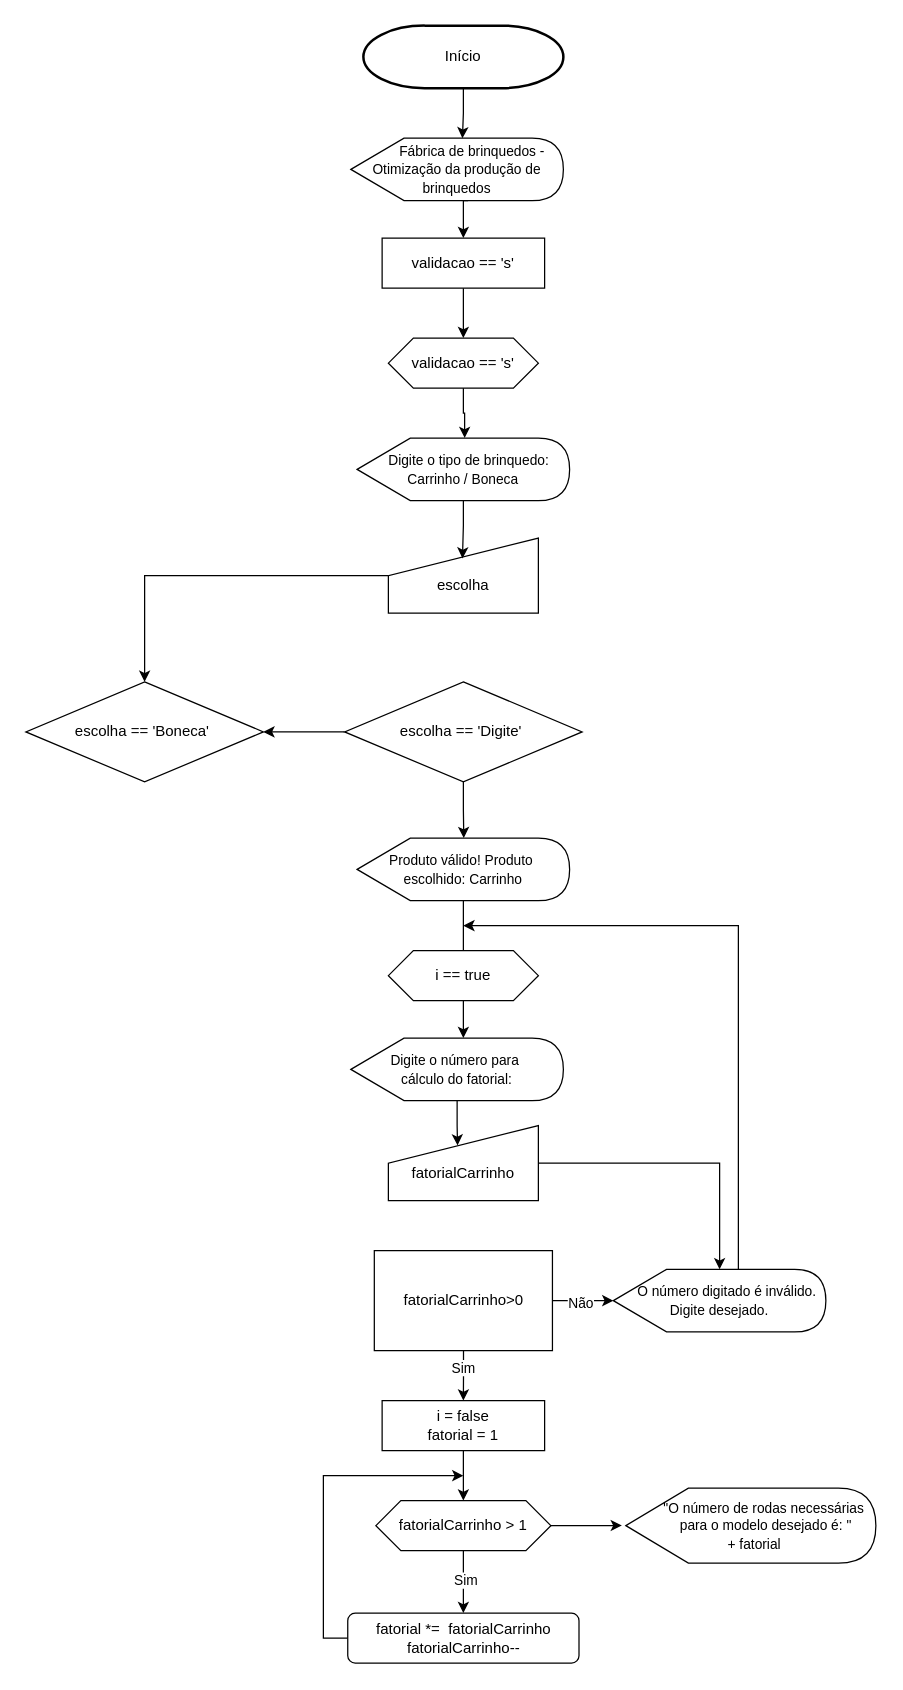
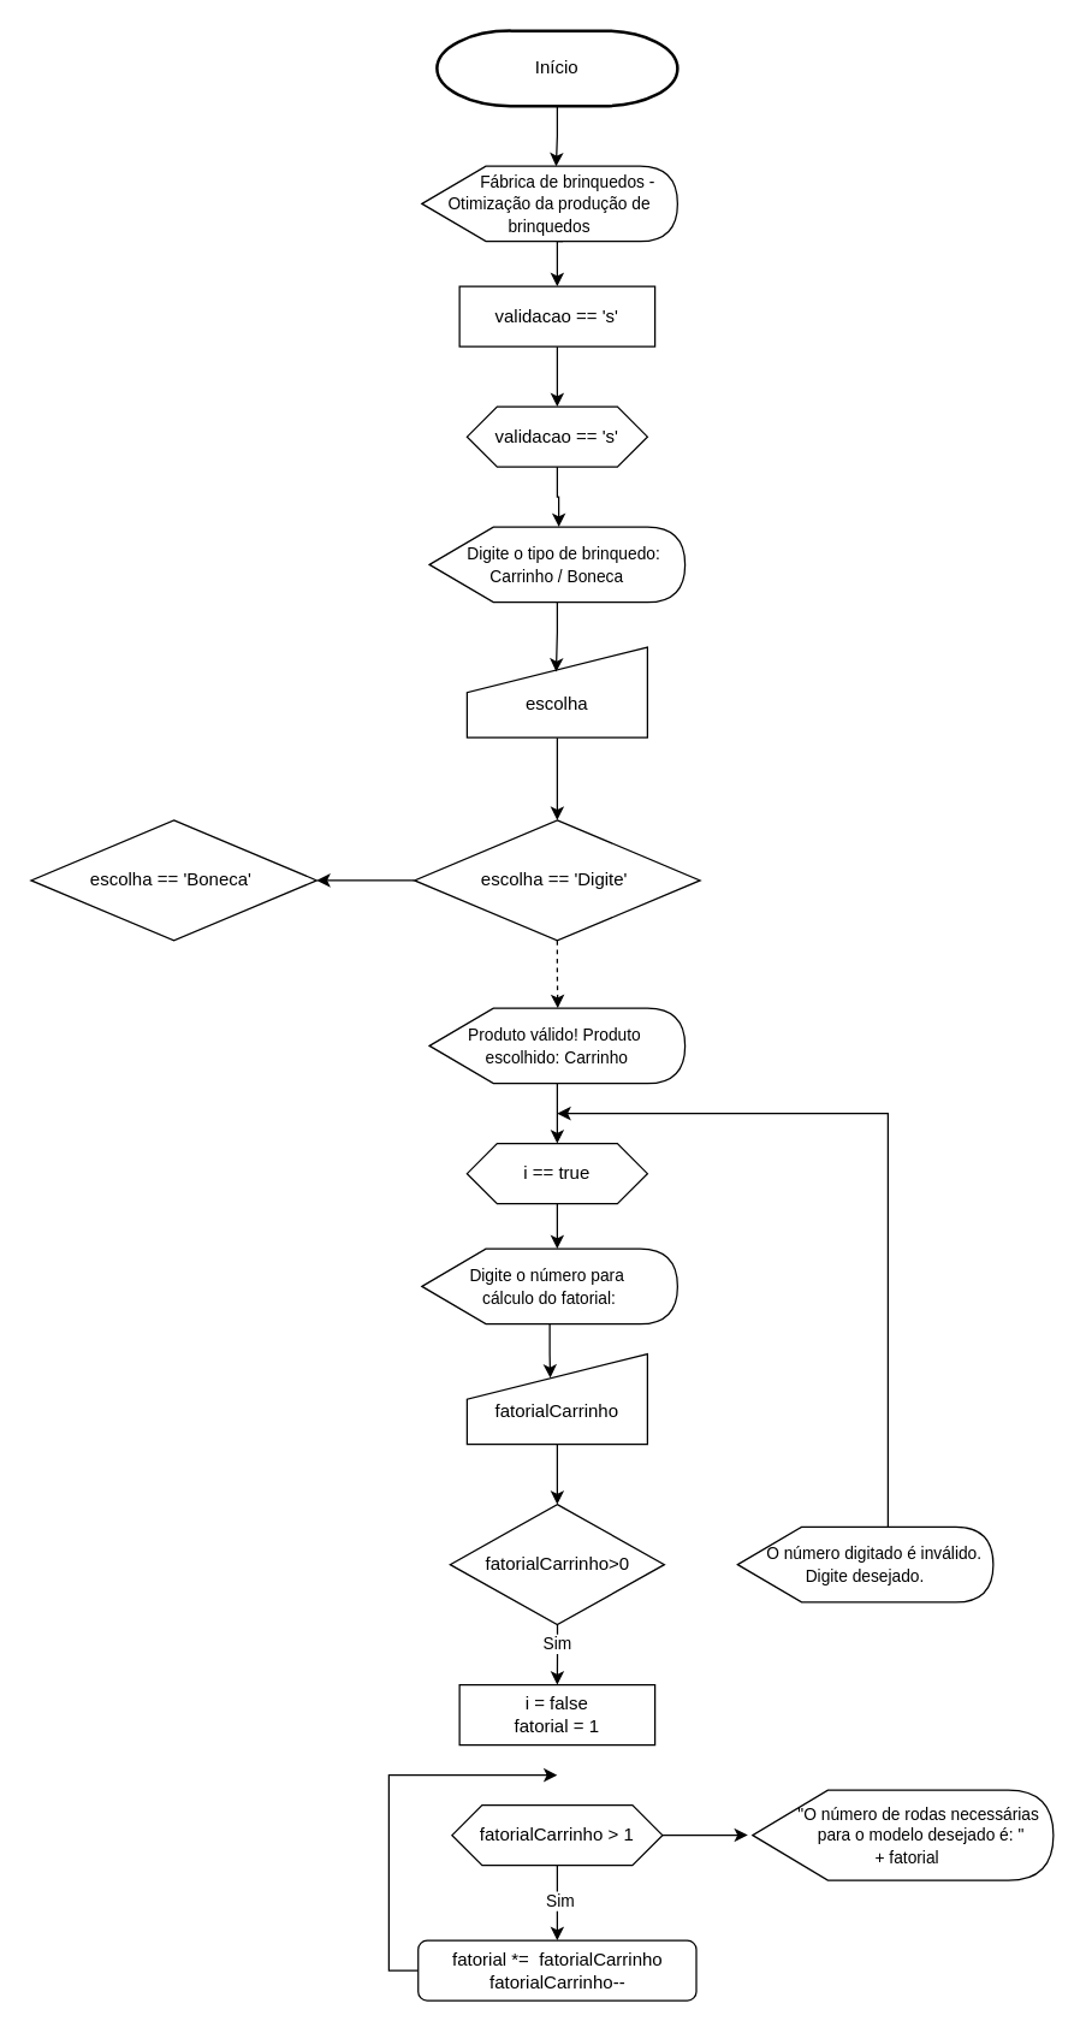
  <mxCell id="0" />
  <mxCell id="1" parent="0" />
  <mxCell id="2" value="Início" style="strokeWidth=2;html=1;shape=mxgraph.flowchart.terminator;whiteSpace=wrap;" vertex="1" parent="1"><mxGeometry x="290" y="20" width="160" height="50" as="geometry" /></mxCell>
  <mxCell id="3" style="edgeStyle=orthogonalEdgeStyle;rounded=0;orthogonalLoop=1;jettySize=auto;html=1;exitX=0;exitY=0;exitDx=93.75;exitDy=50;exitPerimeter=0;entryX=0.5;entryY=0;entryDx=0;entryDy=0;" edge="1" parent="1" source="4" target="7"><mxGeometry relative="1" as="geometry" /></mxCell>
  <mxCell id="4" value="&lt;font style=&quot;font-size: 11px;&quot;&gt;&amp;nbsp; &amp;nbsp; &amp;nbsp; &amp;nbsp; Fábrica de brinquedos - Otimização da produção de brinquedos&lt;/font&gt;" style="shape=display;whiteSpace=wrap;html=1;align=center;" vertex="1" parent="1"><mxGeometry x="280" y="110" width="170" height="50" as="geometry" /></mxCell>
  <mxCell id="5" style="edgeStyle=orthogonalEdgeStyle;rounded=0;orthogonalLoop=1;jettySize=auto;html=1;entryX=0.525;entryY=0.003;entryDx=0;entryDy=0;entryPerimeter=0;" edge="1" parent="1" source="2" target="4"><mxGeometry relative="1" as="geometry" /></mxCell>
  <mxCell id="6" style="edgeStyle=orthogonalEdgeStyle;rounded=0;orthogonalLoop=1;jettySize=auto;html=1;entryX=0.5;entryY=0;entryDx=0;entryDy=0;" edge="1" parent="1" source="7" target="8"><mxGeometry relative="1" as="geometry" /></mxCell>
  <mxCell id="7" value="validacao == 's'" style="rounded=0;whiteSpace=wrap;html=1;" vertex="1" parent="1"><mxGeometry x="305" y="190" width="130" height="40" as="geometry" /></mxCell>
  <mxCell id="8" value="validacao == 's'" style="shape=hexagon;perimeter=hexagonPerimeter2;whiteSpace=wrap;html=1;fixedSize=1;" vertex="1" parent="1"><mxGeometry x="310" y="270" width="120" height="40" as="geometry" /></mxCell>
  <mxCell id="9" value="&lt;font style=&quot;font-size: 11px;&quot;&gt;&amp;nbsp; &amp;nbsp;Digite o tipo de brinquedo: Carrinho / Boneca&lt;/font&gt;" style="shape=display;whiteSpace=wrap;html=1;align=center;" vertex="1" parent="1"><mxGeometry x="285" y="350" width="170" height="50" as="geometry" /></mxCell>
  <mxCell id="10" style="edgeStyle=orthogonalEdgeStyle;rounded=0;orthogonalLoop=1;jettySize=auto;html=1;entryX=0.506;entryY=-0.003;entryDx=0;entryDy=0;entryPerimeter=0;" edge="1" parent="1" source="8" target="9"><mxGeometry relative="1" as="geometry" /></mxCell>
- <mxCell id="11" style="edgeStyle=orthogonalEdgeStyle;rounded=0;orthogonalLoop=1;jettySize=auto;html=1;" edge="1" parent="1" source="12" target="41"><mxGeometry relative="1" as="geometry" /></mxCell>
+ <mxCell id="11" style="edgeStyle=orthogonalEdgeStyle;rounded=0;orthogonalLoop=1;jettySize=auto;html=1;entryX=0.5;entryY=0;entryDx=0;entryDy=0;" edge="1" parent="1" source="12" target="15"><mxGeometry relative="1" as="geometry" /></mxCell>
  <mxCell id="12" value="&lt;div&gt;&lt;br&gt;&lt;/div&gt;escolha" style="shape=manualInput;whiteSpace=wrap;html=1;" vertex="1" parent="1"><mxGeometry x="310" y="430" width="120" height="60" as="geometry" /></mxCell>
  <mxCell id="13" style="edgeStyle=orthogonalEdgeStyle;rounded=0;orthogonalLoop=1;jettySize=auto;html=1;entryX=0.494;entryY=0.271;entryDx=0;entryDy=0;entryPerimeter=0;" edge="1" parent="1" source="9" target="12"><mxGeometry relative="1" as="geometry" /></mxCell>
  <mxCell id="14" style="edgeStyle=orthogonalEdgeStyle;rounded=0;orthogonalLoop=1;jettySize=auto;html=1;exitX=0;exitY=0.5;exitDx=0;exitDy=0;entryX=1;entryY=0.5;entryDx=0;entryDy=0;" edge="1" parent="1" source="15" target="41"><mxGeometry relative="1" as="geometry" /></mxCell>
  <mxCell id="15" value="escolha == 'Digite'&amp;nbsp;" style="rhombus;whiteSpace=wrap;html=1;" vertex="1" parent="1"><mxGeometry x="275" y="545" width="190" height="80" as="geometry" /></mxCell>
- <mxCell id="16" style="edgeStyle=orthogonalEdgeStyle;rounded=0;orthogonalLoop=1;jettySize=auto;html=1;entryX=0.5;entryY=0;entryDx=0;entryDy=0;endArrow=none;" edge="1" parent="1" source="17" target="31"><mxGeometry relative="1" as="geometry" /></mxCell>
+ <mxCell id="16" style="edgeStyle=orthogonalEdgeStyle;rounded=0;orthogonalLoop=1;jettySize=auto;html=1;entryX=0.5;entryY=0;entryDx=0;entryDy=0;" edge="1" parent="1" source="17" target="31"><mxGeometry relative="1" as="geometry" /></mxCell>
  <mxCell id="17" value="&lt;font style=&quot;font-size: 11px;&quot;&gt;Produto válido! Produto&amp;nbsp;&lt;/font&gt;&lt;div&gt;&lt;font style=&quot;font-size: 11px;&quot;&gt;escolhido: Carrinho&lt;/font&gt;&lt;/div&gt;" style="shape=display;whiteSpace=wrap;html=1;align=center;" vertex="1" parent="1"><mxGeometry x="285" y="670" width="170" height="50" as="geometry" /></mxCell>
- <mxCell id="18" style="edgeStyle=orthogonalEdgeStyle;rounded=0;orthogonalLoop=1;jettySize=auto;html=1;entryX=0.502;entryY=0;entryDx=0;entryDy=0;entryPerimeter=0;" edge="1" parent="1" source="15" target="17"><mxGeometry relative="1" as="geometry" /></mxCell>
+ <mxCell id="18" style="edgeStyle=orthogonalEdgeStyle;rounded=0;orthogonalLoop=1;jettySize=auto;html=1;entryX=0.502;entryY=0;entryDx=0;entryDy=0;entryPerimeter=0;dashed=1;" edge="1" parent="1" source="15" target="17"><mxGeometry relative="1" as="geometry" /></mxCell>
  <mxCell id="19" value="&lt;span style=&quot;font-size: 11px;&quot;&gt;Digite o número para&amp;nbsp;&lt;/span&gt;&lt;div&gt;&lt;span style=&quot;font-size: 11px;&quot;&gt;cálculo do fatorial:&lt;/span&gt;&lt;/div&gt;" style="shape=display;whiteSpace=wrap;html=1;align=center;" vertex="1" parent="1"><mxGeometry x="280" y="830" width="170" height="50" as="geometry" /></mxCell>
  <mxCell id="20" style="edgeStyle=orthogonalEdgeStyle;rounded=0;orthogonalLoop=1;jettySize=auto;html=1;" edge="1" parent="1"><mxGeometry relative="1" as="geometry"><mxPoint x="370" y="800" as="sourcePoint" /><mxPoint x="370" y="830" as="targetPoint" /><Array as="points"><mxPoint x="370" y="830" /></Array></mxGeometry></mxCell>
- <mxCell id="21" style="edgeStyle=orthogonalEdgeStyle;rounded=0;orthogonalLoop=1;jettySize=auto;html=1;" edge="1" parent="1" source="22" target="30"><mxGeometry relative="1" as="geometry" /></mxCell>
+ <mxCell id="21" style="edgeStyle=orthogonalEdgeStyle;rounded=0;orthogonalLoop=1;jettySize=auto;html=1;entryX=0.5;entryY=0;entryDx=0;entryDy=0;" edge="1" parent="1" source="22" target="28"><mxGeometry relative="1" as="geometry" /></mxCell>
  <mxCell id="22" value="&lt;div&gt;&lt;br&gt;&lt;/div&gt;fatorialCarrinho" style="shape=manualInput;whiteSpace=wrap;html=1;" vertex="1" parent="1"><mxGeometry x="310" y="900" width="120" height="60" as="geometry" /></mxCell>
  <mxCell id="23" style="edgeStyle=orthogonalEdgeStyle;rounded=0;orthogonalLoop=1;jettySize=auto;html=1;entryX=0.461;entryY=0.264;entryDx=0;entryDy=0;entryPerimeter=0;" edge="1" parent="1" source="19" target="22"><mxGeometry relative="1" as="geometry" /></mxCell>
- <mxCell id="24" value="" style="edgeStyle=orthogonalEdgeStyle;rounded=0;orthogonalLoop=1;jettySize=auto;html=1;" edge="1" parent="1" source="28" target="30"><mxGeometry relative="1" as="geometry" /></mxCell>
- <mxCell id="25" value="Não" style="edgeLabel;html=1;align=center;verticalAlign=middle;resizable=0;points=[];" vertex="1" connectable="0" parent="24"><mxGeometry x="-0.108" y="-1" relative="1" as="geometry"><mxPoint as="offset" /></mxGeometry></mxCell>
  <mxCell id="26" style="edgeStyle=orthogonalEdgeStyle;rounded=0;orthogonalLoop=1;jettySize=auto;html=1;entryX=0.5;entryY=0;entryDx=0;entryDy=0;" edge="1" parent="1" source="28"><mxGeometry relative="1" as="geometry"><mxPoint x="370" y="1120" as="targetPoint" /></mxGeometry></mxCell>
  <mxCell id="27" value="Sim" style="edgeLabel;html=1;align=center;verticalAlign=middle;resizable=0;points=[];" vertex="1" connectable="0" parent="26"><mxGeometry x="-0.349" y="-1" relative="1" as="geometry"><mxPoint as="offset" /></mxGeometry></mxCell>
- <mxCell id="28" value="fatorialCarrinho&amp;gt;0" style="whiteSpace=wrap;html=1;rounded=0;" vertex="1" parent="1"><mxGeometry x="298.75" y="1000" width="142.5" height="80" as="geometry" /></mxCell>
+ <mxCell id="28" value="fatorialCarrinho&amp;gt;0" style="rhombus;whiteSpace=wrap;html=1;" vertex="1" parent="1"><mxGeometry x="298.75" y="1000" width="142.5" height="80" as="geometry" /></mxCell>
  <mxCell id="29" style="edgeStyle=orthogonalEdgeStyle;rounded=0;orthogonalLoop=1;jettySize=auto;html=1;" edge="1" parent="1" source="30"><mxGeometry relative="1" as="geometry"><mxPoint x="370" y="740" as="targetPoint" /><Array as="points"><mxPoint x="590" y="740" /><mxPoint x="370" y="740" /></Array></mxGeometry></mxCell>
  <mxCell id="30" value="&lt;span style=&quot;font-size: 11px;&quot;&gt;&amp;nbsp; &amp;nbsp; O número digitado é inválido.&lt;/span&gt;&lt;div&gt;&lt;span style=&quot;font-size: 11px;&quot;&gt;Digite desejado.&lt;/span&gt;&lt;/div&gt;" style="shape=display;whiteSpace=wrap;html=1;align=center;" vertex="1" parent="1"><mxGeometry x="490" y="1015" width="170" height="50" as="geometry" /></mxCell>
  <mxCell id="31" value="i == true" style="shape=hexagon;perimeter=hexagonPerimeter2;whiteSpace=wrap;html=1;fixedSize=1;" vertex="1" parent="1"><mxGeometry x="310" y="760" width="120" height="40" as="geometry" /></mxCell>
- <mxCell id="32" style="edgeStyle=orthogonalEdgeStyle;rounded=0;orthogonalLoop=1;jettySize=auto;html=1;entryX=0.5;entryY=0;entryDx=0;entryDy=0;" edge="1" parent="1" source="33" target="36"><mxGeometry relative="1" as="geometry" /></mxCell>
  <mxCell id="33" value="i = false&lt;div&gt;fatorial = 1&lt;/div&gt;" style="rounded=0;whiteSpace=wrap;html=1;" vertex="1" parent="1"><mxGeometry x="305" y="1120" width="130" height="40" as="geometry" /></mxCell>
  <mxCell id="34" style="edgeStyle=orthogonalEdgeStyle;rounded=0;orthogonalLoop=1;jettySize=auto;html=1;entryX=0.5;entryY=0;entryDx=0;entryDy=0;" edge="1" parent="1" source="36" target="38"><mxGeometry relative="1" as="geometry" /></mxCell>
  <mxCell id="35" value="Sim" style="edgeLabel;html=1;align=center;verticalAlign=middle;resizable=0;points=[];" vertex="1" connectable="0" parent="34"><mxGeometry x="-0.083" y="1" relative="1" as="geometry"><mxPoint as="offset" /></mxGeometry></mxCell>
  <mxCell id="36" value="fatorialCarrinho &amp;gt; 1" style="shape=hexagon;perimeter=hexagonPerimeter2;whiteSpace=wrap;html=1;fixedSize=1;" vertex="1" parent="1"><mxGeometry x="300" y="1200" width="140" height="40" as="geometry" /></mxCell>
  <mxCell id="37" style="edgeStyle=orthogonalEdgeStyle;rounded=0;orthogonalLoop=1;jettySize=auto;html=1;exitX=0;exitY=0.5;exitDx=0;exitDy=0;" edge="1" parent="1" source="38"><mxGeometry relative="1" as="geometry"><mxPoint x="370" y="1180" as="targetPoint" /><Array as="points"><mxPoint x="258" y="1310" /><mxPoint x="258" y="1180" /></Array></mxGeometry></mxCell>
  <mxCell id="38" value="fatorial *=&amp;nbsp; fatorialCarrinho&lt;div&gt;fatorialCarrinho--&lt;/div&gt;" style="whiteSpace=wrap;html=1;rounded=1;" vertex="1" parent="1"><mxGeometry x="277.5" y="1290" width="185" height="40" as="geometry" /></mxCell>
  <mxCell id="39" value="&lt;span style=&quot;font-size: 11px;&quot;&gt;&amp;nbsp; &amp;nbsp; &amp;nbsp; &amp;nbsp; &quot;O número de rodas necessárias&amp;nbsp;&lt;/span&gt;&lt;div&gt;&lt;span style=&quot;font-size: 11px;&quot;&gt;&amp;nbsp; &amp;nbsp; &amp;nbsp; &amp;nbsp; &amp;nbsp;para o modelo desejado é: &quot;&amp;nbsp;&lt;/span&gt;&lt;/div&gt;&lt;div&gt;&lt;span style=&quot;font-size: 11px;&quot;&gt;&amp;nbsp; + fatorial&lt;/span&gt;&lt;/div&gt;" style="shape=display;whiteSpace=wrap;html=1;align=center;" vertex="1" parent="1"><mxGeometry x="500" y="1190" width="200" height="60" as="geometry" /></mxCell>
  <mxCell id="40" style="edgeStyle=orthogonalEdgeStyle;rounded=0;orthogonalLoop=1;jettySize=auto;html=1;entryX=-0.016;entryY=0.498;entryDx=0;entryDy=0;entryPerimeter=0;" edge="1" parent="1" source="36" target="39"><mxGeometry relative="1" as="geometry" /></mxCell>
  <mxCell id="41" value="escolha == 'Boneca'&amp;nbsp;" style="rhombus;whiteSpace=wrap;html=1;" vertex="1" parent="1"><mxGeometry x="20" y="545" width="190" height="80" as="geometry" /></mxCell>
